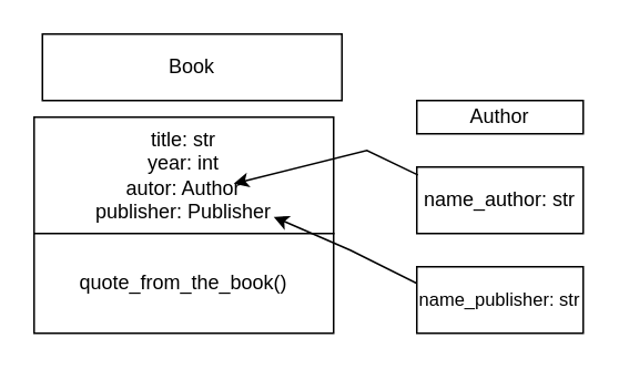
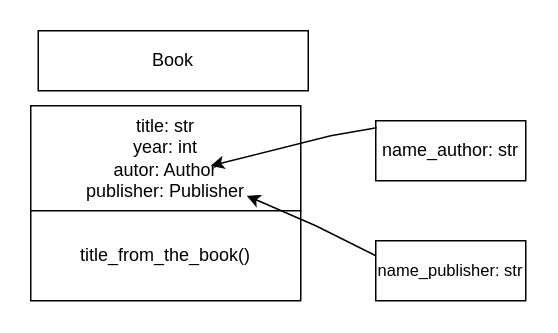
  <mxCell id="0" />
  <mxCell id="1" parent="0" />
  <mxCell id="2" value="Book&lt;br&gt;" style="rounded=0;whiteSpace=wrap;html=1;" vertex="1" parent="1"><mxGeometry x="25" y="20" width="180" height="40" as="geometry" /></mxCell>
  <mxCell id="3" value="title: str&lt;br&gt;year: int&lt;br&gt;autor: Author&lt;br&gt;publisher: Publisher" style="rounded=0;whiteSpace=wrap;html=1;" vertex="1" parent="1"><mxGeometry x="20" y="70" width="180" height="70" as="geometry" /></mxCell>
- <mxCell id="4" value="quote_from_the_book()" style="rounded=0;whiteSpace=wrap;html=1;" vertex="1" parent="1"><mxGeometry x="20" y="140" width="180" height="60" as="geometry" /></mxCell>
- <mxCell id="5" value="Author" style="rounded=0;whiteSpace=wrap;html=1;" vertex="1" parent="1"><mxGeometry x="250" y="60" width="100" height="20" as="geometry" /></mxCell>
- <mxCell id="6" value="name_author: str" style="whiteSpace=wrap;html=1;" vertex="1" parent="1"><mxGeometry x="250" y="100" width="100" height="40" as="geometry" /></mxCell>
+ <mxCell id="4" value="title_from_the_book()" style="rounded=0;whiteSpace=wrap;html=1;" vertex="1" parent="1"><mxGeometry x="20" y="140" width="180" height="60" as="geometry" /></mxCell>
+ <mxCell id="6" value="name_author: str" style="whiteSpace=wrap;html=1;" vertex="1" parent="1"><mxGeometry x="250" y="80" width="100" height="40" as="geometry" /></mxCell>
  <mxCell id="7" value="" style="endArrow=classic;html=1;rounded=0;exitX=0.006;exitY=0.118;exitDx=0;exitDy=0;exitPerimeter=0;" edge="1" parent="1" source="6"><mxGeometry width="50" height="50" relative="1" as="geometry"><mxPoint x="190" y="160" as="sourcePoint" /><mxPoint x="140" y="110" as="targetPoint" /><Array as="points"><mxPoint x="220" y="90" /><mxPoint x="140" y="110" /></Array></mxGeometry></mxCell>
  <mxCell id="8" value="&lt;font style=&quot;font-size: 11px&quot;&gt;name_publisher: str&lt;/font&gt;" style="whiteSpace=wrap;html=1;" vertex="1" parent="1"><mxGeometry x="250" y="160" width="100" height="40" as="geometry" /></mxCell>
  <mxCell id="9" value="" style="endArrow=classic;html=1;rounded=0;exitX=0;exitY=0.25;exitDx=0;exitDy=0;" edge="1" parent="1" source="8"><mxGeometry width="50" height="50" relative="1" as="geometry"><mxPoint x="274" y="100" as="sourcePoint" /><mxPoint x="164" y="130" as="targetPoint" /><Array as="points"><mxPoint x="210" y="150" /><mxPoint x="164" y="130" /></Array></mxGeometry></mxCell>
